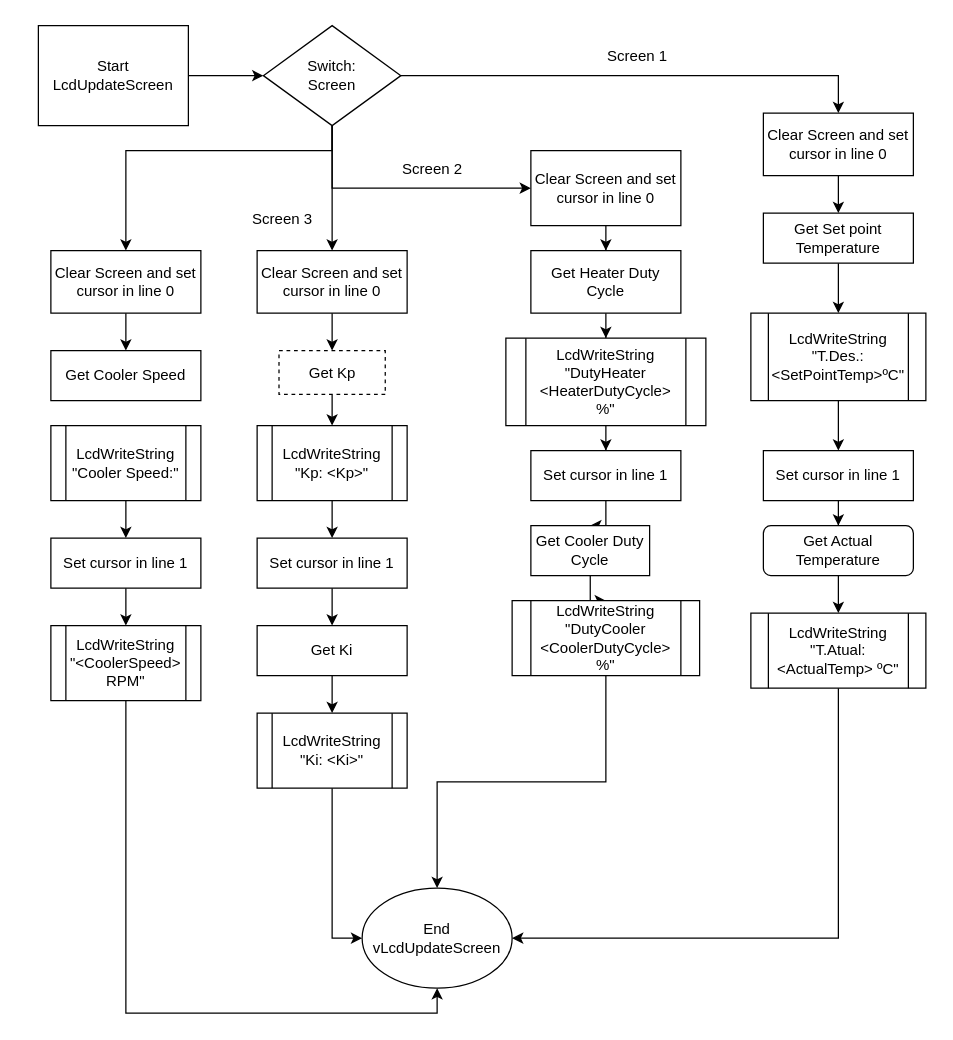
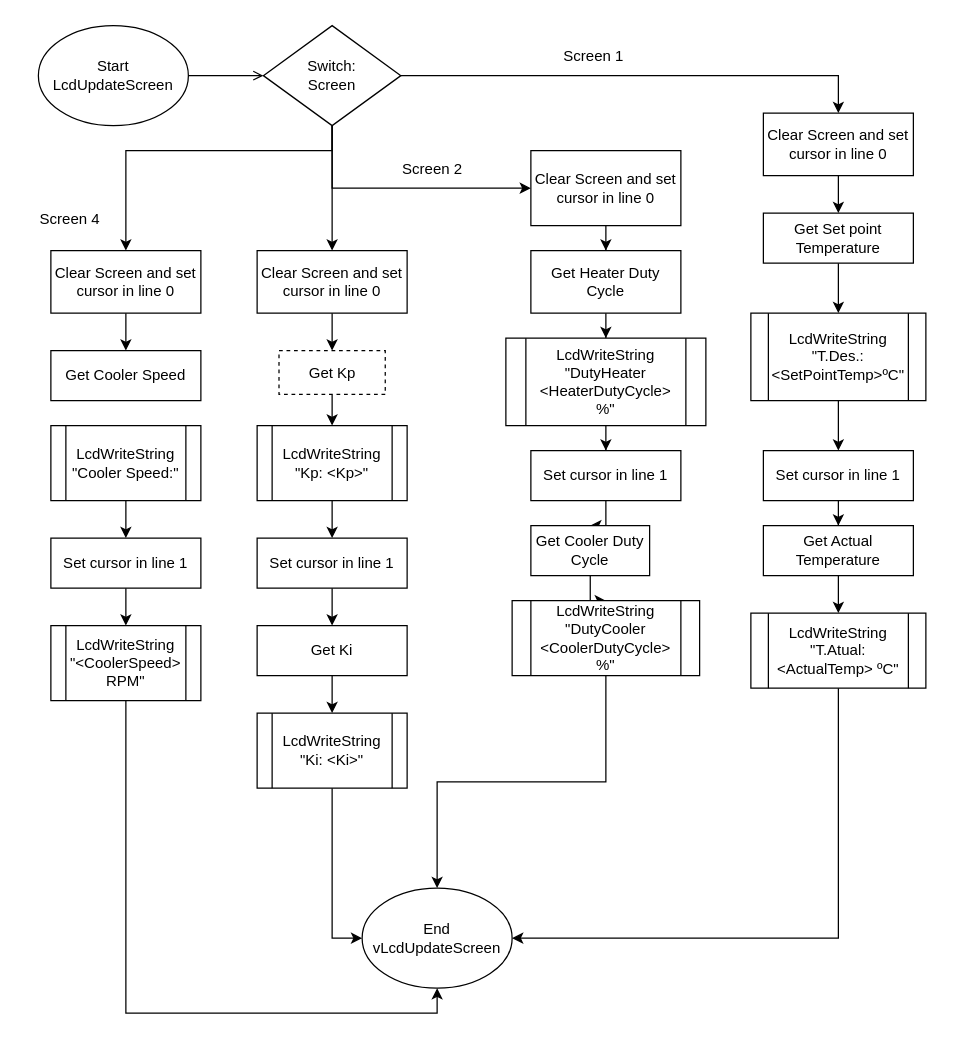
  <mxCell id="0" />
  <mxCell id="1" parent="0" />
- <mxCell id="2" value="" style="edgeStyle=orthogonalEdgeStyle;rounded=0;orthogonalLoop=1;jettySize=auto;html=1;" edge="1" parent="1" source="3" target="8"><mxGeometry relative="1" as="geometry" /></mxCell>
- <mxCell id="3" value="Start&lt;br&gt;LcdUpdateScreen" style="whiteSpace=wrap;html=1;rounded=0;" vertex="1" parent="1"><mxGeometry x="30" y="20" width="120" height="80" as="geometry" /></mxCell>
+ <mxCell id="2" value="" style="edgeStyle=orthogonalEdgeStyle;rounded=0;orthogonalLoop=1;jettySize=auto;html=1;endArrow=open;" edge="1" parent="1" source="3" target="8"><mxGeometry relative="1" as="geometry" /></mxCell>
+ <mxCell id="3" value="Start&lt;br&gt;LcdUpdateScreen" style="ellipse;whiteSpace=wrap;html=1;" vertex="1" parent="1"><mxGeometry x="30" y="20" width="120" height="80" as="geometry" /></mxCell>
  <mxCell id="4" style="edgeStyle=orthogonalEdgeStyle;rounded=0;orthogonalLoop=1;jettySize=auto;html=1;entryX=0;entryY=0.5;entryDx=0;entryDy=0;" edge="1" parent="1" source="8" target="13"><mxGeometry relative="1" as="geometry"><Array as="points"><mxPoint x="265" y="150" /></Array></mxGeometry></mxCell>
  <mxCell id="5" style="edgeStyle=orthogonalEdgeStyle;rounded=0;orthogonalLoop=1;jettySize=auto;html=1;entryX=0.5;entryY=0;entryDx=0;entryDy=0;" edge="1" parent="1" source="8" target="37"><mxGeometry relative="1" as="geometry" /></mxCell>
  <mxCell id="6" style="edgeStyle=orthogonalEdgeStyle;rounded=0;orthogonalLoop=1;jettySize=auto;html=1;entryX=0.5;entryY=0;entryDx=0;entryDy=0;" edge="1" parent="1" source="8" target="40"><mxGeometry relative="1" as="geometry"><Array as="points"><mxPoint x="265" y="120" /><mxPoint x="100" y="120" /></Array></mxGeometry></mxCell>
  <mxCell id="7" style="edgeStyle=orthogonalEdgeStyle;rounded=0;orthogonalLoop=1;jettySize=auto;html=1;entryX=0.5;entryY=0;entryDx=0;entryDy=0;" edge="1" parent="1" source="8" target="10"><mxGeometry relative="1" as="geometry"><Array as="points"><mxPoint x="670" y="60" /></Array></mxGeometry></mxCell>
  <mxCell id="8" value="Switch:&lt;br&gt;Screen" style="rhombus;whiteSpace=wrap;html=1;" vertex="1" parent="1"><mxGeometry x="210" y="20" width="110" height="80" as="geometry" /></mxCell>
  <mxCell id="9" value="" style="edgeStyle=orthogonalEdgeStyle;rounded=0;orthogonalLoop=1;jettySize=auto;html=1;" edge="1" parent="1" source="10" target="15"><mxGeometry relative="1" as="geometry" /></mxCell>
  <mxCell id="10" value="Clear Screen and set cursor in line 0" style="whiteSpace=wrap;html=1;" vertex="1" parent="1"><mxGeometry x="610" y="90" width="120" height="50" as="geometry" /></mxCell>
- <mxCell id="11" value="Screen 1" style="text;html=1;align=center;verticalAlign=middle;resizable=0;points=[];autosize=1;strokeColor=none;fillColor=none;" vertex="1" parent="1"><mxGeometry x="474" y="30" width="70" height="30" as="geometry" /></mxCell>
+ <mxCell id="11" value="Screen 1" style="text;html=1;align=center;verticalAlign=middle;resizable=0;points=[];autosize=1;strokeColor=none;fillColor=none;" vertex="1" parent="1"><mxGeometry x="439" y="30" width="70" height="30" as="geometry" /></mxCell>
  <mxCell id="12" value="" style="edgeStyle=orthogonalEdgeStyle;rounded=0;orthogonalLoop=1;jettySize=auto;html=1;" edge="1" parent="1" source="13" target="27"><mxGeometry relative="1" as="geometry" /></mxCell>
  <mxCell id="13" value="Clear Screen and set cursor in line 0" style="whiteSpace=wrap;html=1;" vertex="1" parent="1"><mxGeometry x="424" y="120" width="120" height="60" as="geometry" /></mxCell>
  <mxCell id="14" style="edgeStyle=orthogonalEdgeStyle;rounded=0;orthogonalLoop=1;jettySize=auto;html=1;entryX=0.5;entryY=0;entryDx=0;entryDy=0;" edge="1" parent="1" source="15" target="17"><mxGeometry relative="1" as="geometry" /></mxCell>
  <mxCell id="15" value="Get Set point Temperature" style="whiteSpace=wrap;html=1;" vertex="1" parent="1"><mxGeometry x="610" y="170" width="120" height="40" as="geometry" /></mxCell>
  <mxCell id="16" value="" style="edgeStyle=orthogonalEdgeStyle;rounded=0;orthogonalLoop=1;jettySize=auto;html=1;" edge="1" parent="1" source="17" target="24"><mxGeometry relative="1" as="geometry" /></mxCell>
  <mxCell id="17" value="LcdWriteString &quot;T.Des.: &amp;lt;SetPointTemp&amp;gt;ºC&quot;" style="shape=process;whiteSpace=wrap;html=1;backgroundOutline=1;" vertex="1" parent="1"><mxGeometry x="600" y="250" width="140" height="70" as="geometry" /></mxCell>
  <mxCell id="18" value="" style="edgeStyle=orthogonalEdgeStyle;rounded=0;orthogonalLoop=1;jettySize=auto;html=1;" edge="1" parent="1" source="19" target="21"><mxGeometry relative="1" as="geometry" /></mxCell>
- <mxCell id="19" value="Get Actual Temperature" style="whiteSpace=wrap;html=1;rounded=1;" vertex="1" parent="1"><mxGeometry x="610" y="420" width="120" height="40" as="geometry" /></mxCell>
+ <mxCell id="19" value="Get Actual Temperature" style="whiteSpace=wrap;html=1;" vertex="1" parent="1"><mxGeometry x="610" y="420" width="120" height="40" as="geometry" /></mxCell>
  <mxCell id="20" style="edgeStyle=orthogonalEdgeStyle;rounded=0;orthogonalLoop=1;jettySize=auto;html=1;entryX=1;entryY=0.5;entryDx=0;entryDy=0;" edge="1" parent="1" source="21" target="22"><mxGeometry relative="1" as="geometry"><Array as="points"><mxPoint x="670" y="750" /></Array></mxGeometry></mxCell>
  <mxCell id="21" value="LcdWriteString&lt;br&gt;&quot;T.Atual: &amp;lt;ActualTemp&amp;gt; ºC&quot;" style="shape=process;whiteSpace=wrap;html=1;backgroundOutline=1;" vertex="1" parent="1"><mxGeometry x="600" y="490" width="140" height="60" as="geometry" /></mxCell>
  <mxCell id="22" value="End&lt;br&gt;vLcdUpdateScreen" style="ellipse;whiteSpace=wrap;html=1;" vertex="1" parent="1"><mxGeometry x="289" y="710" width="120" height="80" as="geometry" /></mxCell>
  <mxCell id="23" value="" style="edgeStyle=orthogonalEdgeStyle;rounded=0;orthogonalLoop=1;jettySize=auto;html=1;entryX=0.5;entryY=0;entryDx=0;entryDy=0;" edge="1" parent="1" source="24" target="19"><mxGeometry relative="1" as="geometry"><mxPoint x="670" y="270" as="targetPoint" /></mxGeometry></mxCell>
  <mxCell id="24" value="Set cursor in line 1" style="rounded=0;whiteSpace=wrap;html=1;" vertex="1" parent="1"><mxGeometry x="610" y="360" width="120" height="40" as="geometry" /></mxCell>
  <mxCell id="25" value="Screen 2" style="text;html=1;align=center;verticalAlign=middle;resizable=0;points=[];autosize=1;strokeColor=none;fillColor=none;" vertex="1" parent="1"><mxGeometry x="310" y="120" width="70" height="30" as="geometry" /></mxCell>
  <mxCell id="26" value="" style="edgeStyle=orthogonalEdgeStyle;rounded=0;orthogonalLoop=1;jettySize=auto;html=1;" edge="1" parent="1" source="27" target="29"><mxGeometry relative="1" as="geometry" /></mxCell>
  <mxCell id="27" value="Get Heater Duty Cycle" style="whiteSpace=wrap;html=1;" vertex="1" parent="1"><mxGeometry x="424" y="200" width="120" height="50" as="geometry" /></mxCell>
  <mxCell id="28" value="" style="edgeStyle=orthogonalEdgeStyle;rounded=0;orthogonalLoop=1;jettySize=auto;html=1;" edge="1" parent="1" source="29" target="31"><mxGeometry relative="1" as="geometry" /></mxCell>
  <mxCell id="29" value="LcdWriteString&lt;br&gt;&quot;DutyHeater&lt;br&gt;&amp;lt;HeaterDutyCycle&amp;gt;&lt;br&gt;%&quot;" style="shape=process;whiteSpace=wrap;html=1;backgroundOutline=1;" vertex="1" parent="1"><mxGeometry x="404" y="270" width="160" height="70" as="geometry" /></mxCell>
  <mxCell id="30" value="" style="edgeStyle=orthogonalEdgeStyle;rounded=0;orthogonalLoop=1;jettySize=auto;html=1;" edge="1" parent="1" source="31" target="33"><mxGeometry relative="1" as="geometry" /></mxCell>
  <mxCell id="31" value="Set cursor in line 1" style="whiteSpace=wrap;html=1;" vertex="1" parent="1"><mxGeometry x="424" y="360" width="120" height="40" as="geometry" /></mxCell>
  <mxCell id="32" value="" style="edgeStyle=orthogonalEdgeStyle;rounded=0;orthogonalLoop=1;jettySize=auto;html=1;" edge="1" parent="1" source="33" target="35"><mxGeometry relative="1" as="geometry" /></mxCell>
  <mxCell id="33" value="Get Cooler Duty Cycle" style="whiteSpace=wrap;html=1;" vertex="1" parent="1"><mxGeometry x="424" y="420" width="95" height="40" as="geometry" /></mxCell>
  <mxCell id="34" style="edgeStyle=orthogonalEdgeStyle;rounded=0;orthogonalLoop=1;jettySize=auto;html=1;entryX=0.5;entryY=0;entryDx=0;entryDy=0;" edge="1" parent="1" source="35" target="22"><mxGeometry relative="1" as="geometry" /></mxCell>
  <mxCell id="35" value="LcdWriteString&lt;br style=&quot;border-color: var(--border-color);&quot;&gt;&quot;DutyCooler&lt;br style=&quot;border-color: var(--border-color);&quot;&gt;&amp;lt;CoolerDutyCycle&amp;gt;&lt;br style=&quot;border-color: var(--border-color);&quot;&gt;%&quot;" style="shape=process;whiteSpace=wrap;html=1;backgroundOutline=1;" vertex="1" parent="1"><mxGeometry x="409" y="480" width="150" height="60" as="geometry" /></mxCell>
  <mxCell id="36" value="" style="edgeStyle=orthogonalEdgeStyle;rounded=0;orthogonalLoop=1;jettySize=auto;html=1;" edge="1" parent="1" source="37" target="45"><mxGeometry relative="1" as="geometry" /></mxCell>
  <mxCell id="37" value="Clear Screen and set cursor in line 0" style="whiteSpace=wrap;html=1;" vertex="1" parent="1"><mxGeometry x="205" y="200" width="120" height="50" as="geometry" /></mxCell>
- <mxCell id="38" value="Screen 3" style="text;html=1;align=center;verticalAlign=middle;resizable=0;points=[];autosize=1;strokeColor=none;fillColor=none;" vertex="1" parent="1"><mxGeometry x="190" y="160" width="70" height="30" as="geometry" /></mxCell>
  <mxCell id="39" value="" style="edgeStyle=orthogonalEdgeStyle;rounded=0;orthogonalLoop=1;jettySize=auto;html=1;" edge="1" parent="1" source="40" target="52"><mxGeometry relative="1" as="geometry" /></mxCell>
  <mxCell id="40" value="Clear Screen and set cursor in line 0" style="whiteSpace=wrap;html=1;" vertex="1" parent="1"><mxGeometry x="40" y="200" width="120" height="50" as="geometry" /></mxCell>
+ <mxCell id="41" value="Screen 4" style="text;html=1;align=center;verticalAlign=middle;resizable=0;points=[];autosize=1;strokeColor=none;fillColor=none;" vertex="1" parent="1"><mxGeometry x="20" y="160" width="70" height="30" as="geometry" /></mxCell>
  <mxCell id="42" value="" style="edgeStyle=orthogonalEdgeStyle;rounded=0;orthogonalLoop=1;jettySize=auto;html=1;" edge="1" parent="1" source="43" target="47"><mxGeometry relative="1" as="geometry" /></mxCell>
  <mxCell id="43" value="LcdWriteString&lt;br style=&quot;border-color: var(--border-color);&quot;&gt;&quot;Kp: &amp;lt;Kp&amp;gt;&quot;" style="shape=process;whiteSpace=wrap;html=1;backgroundOutline=1;" vertex="1" parent="1"><mxGeometry x="205" y="340" width="120" height="60" as="geometry" /></mxCell>
  <mxCell id="44" value="" style="edgeStyle=orthogonalEdgeStyle;rounded=0;orthogonalLoop=1;jettySize=auto;html=1;" edge="1" parent="1" source="45" target="43"><mxGeometry relative="1" as="geometry" /></mxCell>
  <mxCell id="45" value="Get Kp" style="rounded=0;whiteSpace=wrap;html=1;dashed=1;" vertex="1" parent="1"><mxGeometry x="222.5" y="280" width="85" height="35" as="geometry" /></mxCell>
  <mxCell id="46" value="" style="edgeStyle=orthogonalEdgeStyle;rounded=0;orthogonalLoop=1;jettySize=auto;html=1;" edge="1" parent="1" source="47" target="49"><mxGeometry relative="1" as="geometry" /></mxCell>
  <mxCell id="47" value="Set cursor in line 1" style="whiteSpace=wrap;html=1;" vertex="1" parent="1"><mxGeometry x="205" y="430" width="120" height="40" as="geometry" /></mxCell>
  <mxCell id="48" value="" style="edgeStyle=orthogonalEdgeStyle;rounded=0;orthogonalLoop=1;jettySize=auto;html=1;" edge="1" parent="1" source="49" target="51"><mxGeometry relative="1" as="geometry" /></mxCell>
  <mxCell id="49" value="Get Ki" style="whiteSpace=wrap;html=1;" vertex="1" parent="1"><mxGeometry x="205" y="500" width="120" height="40" as="geometry" /></mxCell>
  <mxCell id="50" style="edgeStyle=orthogonalEdgeStyle;rounded=0;orthogonalLoop=1;jettySize=auto;html=1;entryX=0;entryY=0.5;entryDx=0;entryDy=0;" edge="1" parent="1" source="51" target="22"><mxGeometry relative="1" as="geometry" /></mxCell>
  <mxCell id="51" value="LcdWriteString&lt;br style=&quot;border-color: var(--border-color);&quot;&gt;&quot;Ki: &amp;lt;Ki&amp;gt;&quot;" style="shape=process;whiteSpace=wrap;html=1;backgroundOutline=1;" vertex="1" parent="1"><mxGeometry x="205" y="570" width="120" height="60" as="geometry" /></mxCell>
  <mxCell id="52" value="Get Cooler Speed" style="whiteSpace=wrap;html=1;" vertex="1" parent="1"><mxGeometry x="40" y="280" width="120" height="40" as="geometry" /></mxCell>
  <mxCell id="53" value="" style="edgeStyle=orthogonalEdgeStyle;rounded=0;orthogonalLoop=1;jettySize=auto;html=1;" edge="1" parent="1" source="54" target="56"><mxGeometry relative="1" as="geometry" /></mxCell>
  <mxCell id="54" value="LcdWriteString&lt;br style=&quot;border-color: var(--border-color);&quot;&gt;&quot;Cooler Speed:&quot;" style="shape=process;whiteSpace=wrap;html=1;backgroundOutline=1;" vertex="1" parent="1"><mxGeometry x="40" y="340" width="120" height="60" as="geometry" /></mxCell>
  <mxCell id="55" value="" style="edgeStyle=orthogonalEdgeStyle;rounded=0;orthogonalLoop=1;jettySize=auto;html=1;" edge="1" parent="1" source="56" target="58"><mxGeometry relative="1" as="geometry" /></mxCell>
  <mxCell id="56" value="Set cursor in line 1" style="whiteSpace=wrap;html=1;" vertex="1" parent="1"><mxGeometry x="40" y="430" width="120" height="40" as="geometry" /></mxCell>
  <mxCell id="57" style="edgeStyle=orthogonalEdgeStyle;rounded=0;orthogonalLoop=1;jettySize=auto;html=1;entryX=0.5;entryY=1;entryDx=0;entryDy=0;" edge="1" parent="1" source="58" target="22"><mxGeometry relative="1" as="geometry"><Array as="points"><mxPoint x="100" y="810" /><mxPoint x="349" y="810" /></Array></mxGeometry></mxCell>
  <mxCell id="58" value="LcdWriteString&lt;br style=&quot;border-color: var(--border-color);&quot;&gt;&quot;&amp;lt;CoolerSpeed&amp;gt; RPM&quot;" style="shape=process;whiteSpace=wrap;html=1;backgroundOutline=1;" vertex="1" parent="1"><mxGeometry x="40" y="500" width="120" height="60" as="geometry" /></mxCell>
